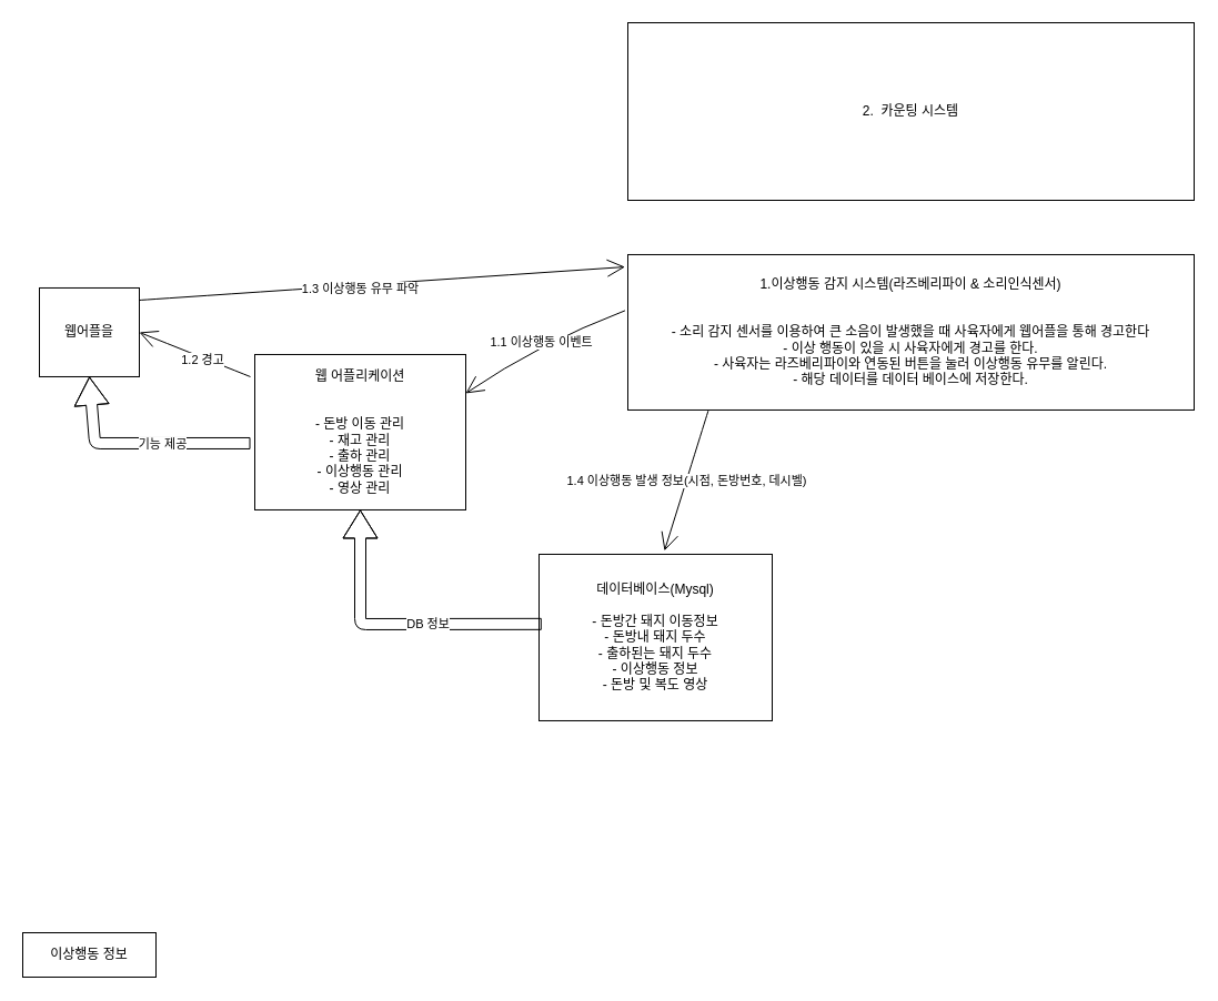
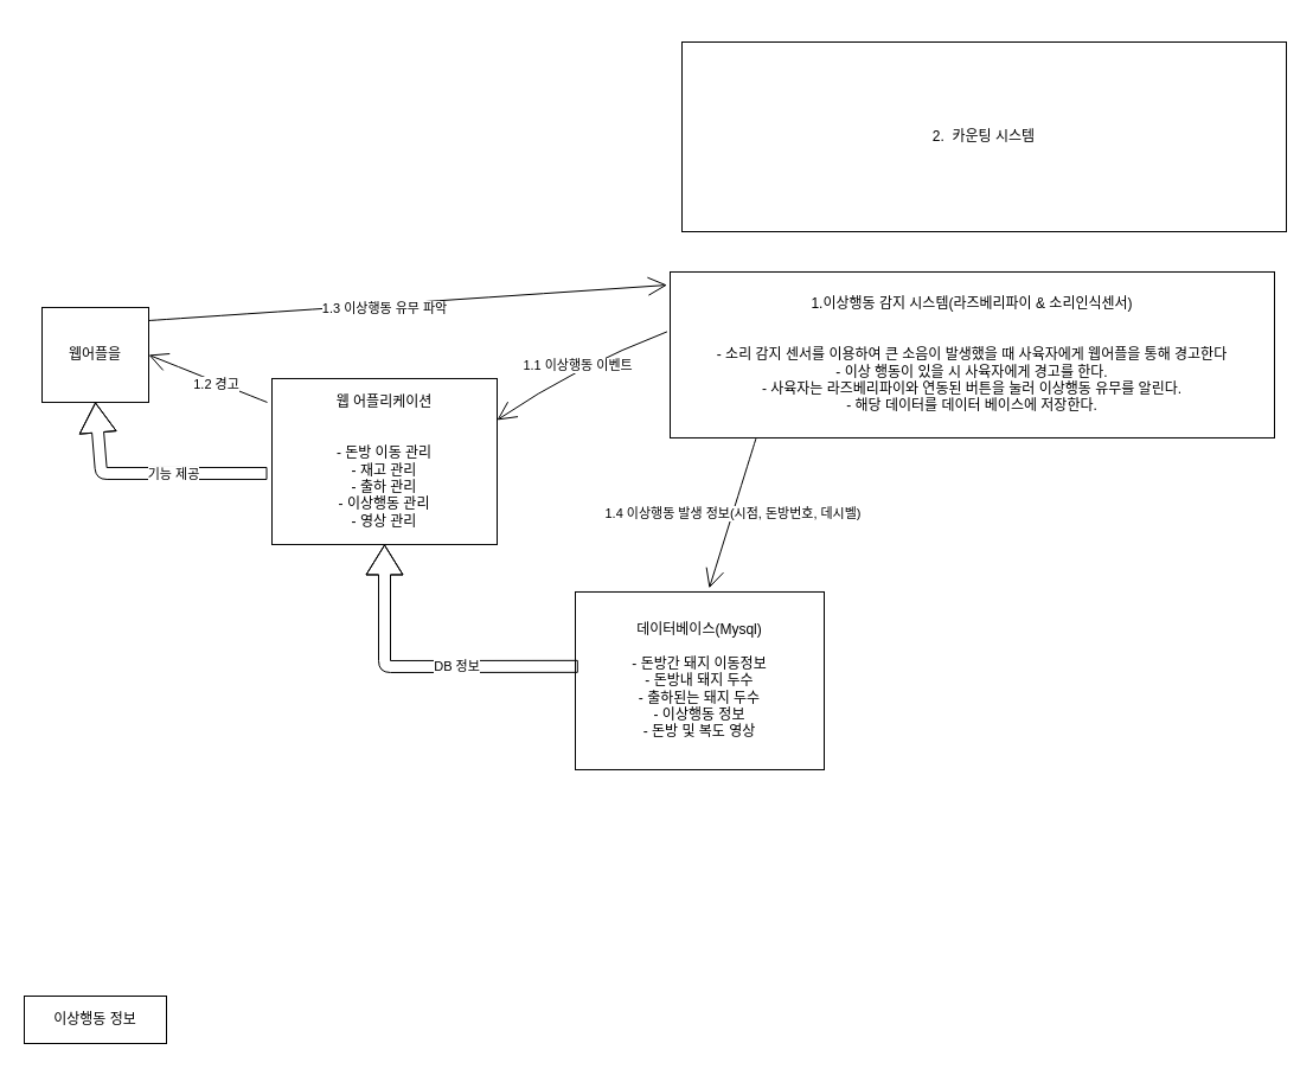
  <mxCell id="0" />
  <mxCell id="1" parent="0" />
  <mxCell id="2" value="이상행동 정보" style="rounded=0;whiteSpace=wrap;html=1;hachureGap=4;" vertex="1" parent="1"><mxGeometry x="20" y="840" width="120" height="40" as="geometry" /></mxCell>
  <mxCell id="3" value="웹 어플리케이션&lt;br&gt;&lt;br&gt;&lt;br&gt;- 돈방 이동 관리&lt;br&gt;- 재고 관리&lt;br&gt;- 출하 관리&lt;br&gt;- 이상행동 관리&lt;br&gt;- 영상 관리" style="rounded=0;whiteSpace=wrap;html=1;hachureGap=4;" vertex="1" parent="1"><mxGeometry x="229" y="318.98" width="190" height="140" as="geometry" /></mxCell>
  <mxCell id="4" value="웹어플을" style="rounded=0;whiteSpace=wrap;html=1;hachureGap=4;" vertex="1" parent="1"><mxGeometry x="35" y="258.98" width="90" height="80" as="geometry" /></mxCell>
  <mxCell id="5" value="" style="edgeStyle=none;orthogonalLoop=1;jettySize=auto;html=1;rounded=0;endArrow=open;startSize=14;endSize=14;sourcePerimeterSpacing=8;targetPerimeterSpacing=8;curved=1;entryX=1;entryY=0.5;entryDx=0;entryDy=0;" edge="1" parent="1" target="4"><mxGeometry width="120" relative="1" as="geometry"><mxPoint x="225" y="338.98" as="sourcePoint" /><mxPoint x="145" y="408.98" as="targetPoint" /><Array as="points" /></mxGeometry></mxCell>
  <mxCell id="6" value="1.2 경고" style="edgeLabel;html=1;align=center;verticalAlign=middle;resizable=0;points=[];" vertex="1" connectable="0" parent="5"><mxGeometry x="-0.151" y="2" relative="1" as="geometry"><mxPoint as="offset" /></mxGeometry></mxCell>
  <mxCell id="7" value="1.이상행동 감지 시스템(라즈베리파이 &amp;amp; 소리인식센서)&lt;br&gt;&lt;br&gt;&lt;br&gt;- 소리 감지 센서를 이용하여 큰 소음이 발생했을 때 사육자에게 웹어플을 통해 경고한다&lt;br&gt;- 이상 행동이 있을 시 사육자에게 경고를 한다.&lt;br&gt;- 사육자는 라즈베리파이와 연동된 버튼을 눌러 이상행동 유무를 알린다.&lt;br&gt;- 해당 데이터를 데이터 베이스에 저장한다." style="rounded=0;whiteSpace=wrap;html=1;hachureGap=4;" vertex="1" parent="1"><mxGeometry x="565" y="228.98" width="510" height="140" as="geometry" /></mxCell>
  <mxCell id="8" value="데이터베이스(Mysql)&lt;br&gt;&lt;br&gt;- 돈방간 돼지 이동정보&lt;br&gt;- 돈방내 돼지 두수&lt;br&gt;- 출하된는 돼지 두수&lt;br&gt;- 이상행동 정보&lt;br&gt;- 돈방 및 복도 영상" style="rounded=0;whiteSpace=wrap;html=1;hachureGap=4;" vertex="1" parent="1"><mxGeometry x="485" y="498.98" width="210" height="150" as="geometry" /></mxCell>
  <mxCell id="9" value="1.1 이상행동 이벤트" style="edgeStyle=none;orthogonalLoop=1;jettySize=auto;html=1;rounded=0;endArrow=open;startSize=14;endSize=14;sourcePerimeterSpacing=8;targetPerimeterSpacing=8;curved=1;exitX=-0.005;exitY=0.36;exitDx=0;exitDy=0;exitPerimeter=0;entryX=1;entryY=0.25;entryDx=0;entryDy=0;" edge="1" parent="1" source="7" target="3"><mxGeometry width="120" relative="1" as="geometry"><mxPoint x="465" y="548.98" as="sourcePoint" /><mxPoint x="585" y="548.98" as="targetPoint" /><Array as="points"><mxPoint x="485" y="308.98" /></Array></mxGeometry></mxCell>
  <mxCell id="10" value="1.4 이상행동 발생 정보(시점, 돈방번호, 데시벨)" style="edgeStyle=none;orthogonalLoop=1;jettySize=auto;html=1;rounded=0;endArrow=open;startSize=14;endSize=14;sourcePerimeterSpacing=8;targetPerimeterSpacing=8;curved=1;exitX=0.142;exitY=1.004;exitDx=0;exitDy=0;exitPerimeter=0;entryX=0.538;entryY=-0.021;entryDx=0;entryDy=0;entryPerimeter=0;" edge="1" parent="1" source="7" target="8"><mxGeometry width="120" relative="1" as="geometry"><mxPoint x="465" y="508.98" as="sourcePoint" /><mxPoint x="585" y="508.98" as="targetPoint" /><Array as="points" /></mxGeometry></mxCell>
  <mxCell id="11" value="DB 정보" style="edgeStyle=none;orthogonalLoop=1;jettySize=auto;html=1;shape=flexArrow;rounded=1;startSize=8;endSize=8;endArrow=open;sourcePerimeterSpacing=8;targetPerimeterSpacing=8;curved=1;exitX=0.011;exitY=0.419;exitDx=0;exitDy=0;entryX=0.5;entryY=1;entryDx=0;entryDy=0;exitPerimeter=0;" edge="1" parent="1" source="8" target="3"><mxGeometry x="-0.232" width="140" relative="1" as="geometry"><mxPoint x="455" y="518.98" as="sourcePoint" /><mxPoint x="595" y="518.98" as="targetPoint" /><Array as="points"><mxPoint x="324" y="561.98" /></Array><mxPoint as="offset" /></mxGeometry></mxCell>
  <mxCell id="12" value="" style="edgeStyle=none;orthogonalLoop=1;jettySize=auto;html=1;shape=flexArrow;rounded=1;startSize=8;endSize=8;endArrow=open;sourcePerimeterSpacing=8;targetPerimeterSpacing=8;curved=1;entryX=0.5;entryY=1;entryDx=0;entryDy=0;" edge="1" parent="1" target="4"><mxGeometry width="140" relative="1" as="geometry"><mxPoint x="225" y="398.98" as="sourcePoint" /><mxPoint x="595" y="518.98" as="targetPoint" /><Array as="points"><mxPoint x="85" y="398.98" /></Array></mxGeometry></mxCell>
  <mxCell id="13" value="기능 제공" style="edgeLabel;html=1;align=center;verticalAlign=middle;resizable=0;points=[];" vertex="1" connectable="0" parent="12"><mxGeometry x="-0.061" y="1" relative="1" as="geometry"><mxPoint x="14" as="offset" /></mxGeometry></mxCell>
  <mxCell id="14" value="" style="edgeStyle=none;orthogonalLoop=1;jettySize=auto;html=1;rounded=0;endArrow=open;startSize=14;endSize=14;sourcePerimeterSpacing=8;targetPerimeterSpacing=8;curved=1;entryX=-0.005;entryY=0.079;entryDx=0;entryDy=0;entryPerimeter=0;" edge="1" parent="1" target="7"><mxGeometry width="120" relative="1" as="geometry"><mxPoint x="125" y="270" as="sourcePoint" /><mxPoint x="245" y="270" as="targetPoint" /><Array as="points" /></mxGeometry></mxCell>
  <mxCell id="15" value="1.3 이상행동 유무 파악" style="edgeLabel;html=1;align=center;verticalAlign=middle;resizable=0;points=[];" vertex="1" connectable="0" parent="14"><mxGeometry x="-0.091" y="-3" relative="1" as="geometry"><mxPoint as="offset" /></mxGeometry></mxCell>
- <mxCell id="16" value="2.&amp;nbsp; 카운팅 시스템" style="rounded=0;whiteSpace=wrap;html=1;hachureGap=4;" vertex="1" parent="1"><mxGeometry x="565" y="20" width="510" height="160" as="geometry" /></mxCell>
+ <mxCell id="16" value="2.&amp;nbsp; 카운팅 시스템" style="rounded=0;whiteSpace=wrap;html=1;hachureGap=4;" vertex="1" parent="1"><mxGeometry x="575" y="35" width="510" height="160" as="geometry" /></mxCell>
